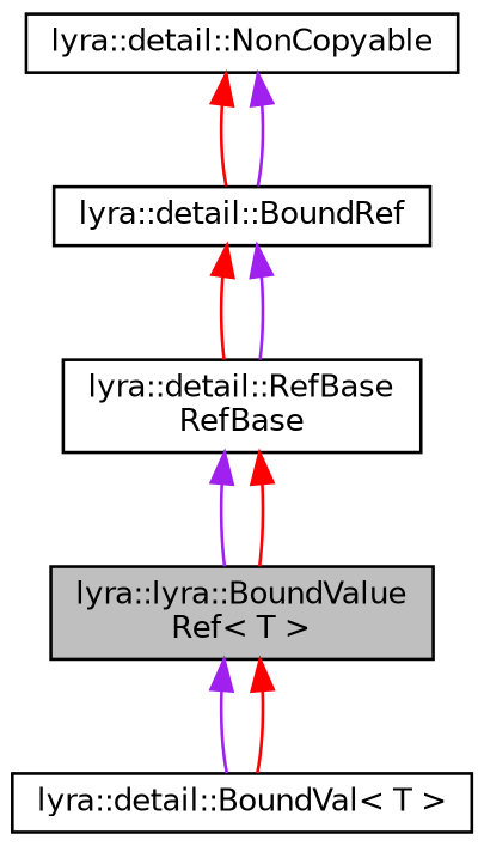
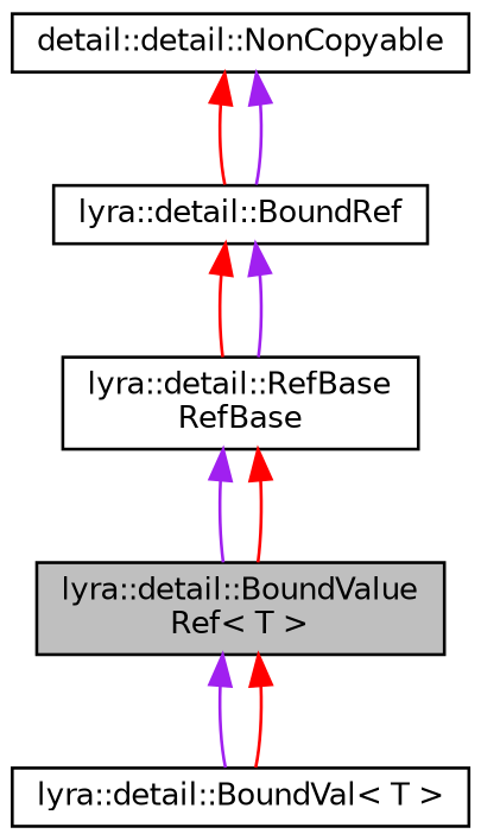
  digraph {
    node [color=black fillcolor=white fontname=Helvetica fontsize=10 shape=record style=filled]
    edge [color=purple dir=back fontname=Helvetica fontsize=10 labelfontname=Helvetica labelfontsize=10 style=solid]
-   n1 [fillcolor=grey75 fontcolor=black height=0.2 label="lyra::lyra::BoundValue\lRef\< T \>" width=0.4]
+   n1 [fillcolor=grey75 fontcolor=black height=0.2 label="lyra::detail::BoundValue\lRef\< T \>" width=0.4]
    n2 [height=0.2 label="lyra::detail::BoundVal\< T \>" width=0.4]
    n3 [height=0.2 label="lyra::detail::RefBase\lRefBase" width=0.4]
    n4 [height=0.2 label="lyra::detail::BoundRef" width=0.4]
-   n5 [height=0.2 label="lyra::detail::NonCopyable" width=0.4]
+   n5 [height=0.2 label="detail::detail::NonCopyable" width=0.4]
    n1 -> n2
    n1 -> n2 [color=red]
    n3 -> n1
    n3 -> n1 [color=red]
    n4 -> n3 [color=red]
    n4 -> n3
    n5 -> n4 [color=red]
    n5 -> n4
  }
